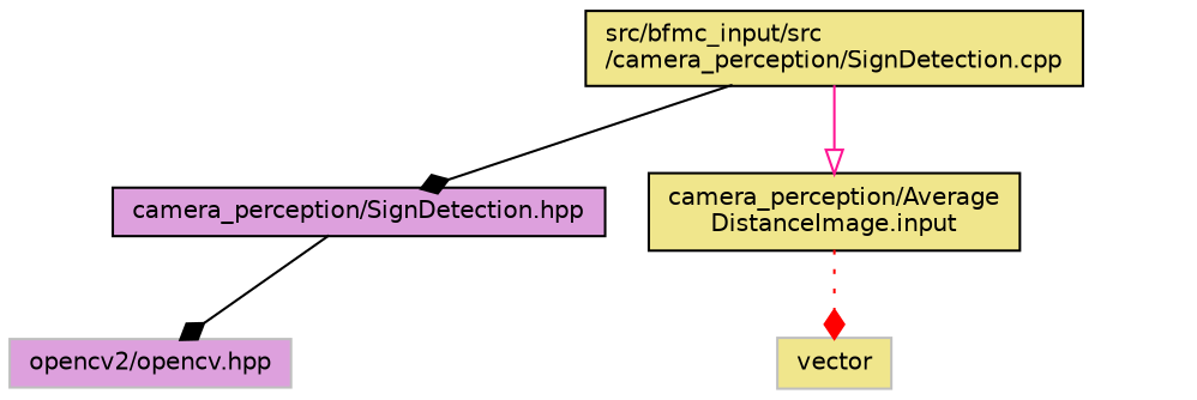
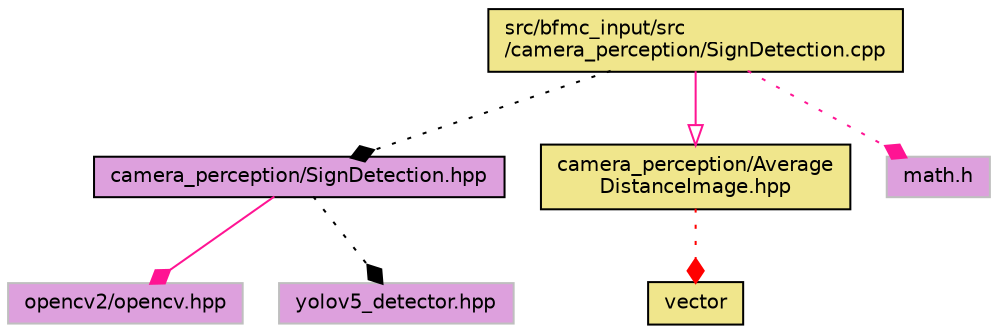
  digraph {
    node [color=grey75 fillcolor=plum fontname=Helvetica fontsize=10 shape=record style=filled]
    edge [arrowhead=diamond color=deeppink fontname=Helvetica fontsize=10 labelfontname=Helvetica labelfontsize=10 style=solid]
    n1 [color=black fillcolor=khaki fontcolor=black height=0.2 label="src/bfmc_input/src\l/camera_perception/SignDetection.cpp" width=0.4]
    n2 [color=black height=0.2 label="camera_perception/SignDetection.hpp" width=0.4]
-   n3 [color=black fillcolor=khaki height=0.2 label="camera_perception/Average\lDistanceImage.input" width=0.4]
+   n3 [color=black fillcolor=khaki height=0.2 label="camera_perception/Average\lDistanceImage.hpp" width=0.4]
+   n4 [height=0.2 label="math.h" width=0.4]
    n5 [height=0.2 label="opencv2/opencv.hpp" width=0.4]
-   n7 [fillcolor=khaki height=0.2 label=vector width=0.4]
-   n1 -> n2 [color=black]
+   n6 [height=0.2 label="yolov5_detector.hpp" width=0.4]
+   n7 [color=black fillcolor=khaki height=0.2 label=vector width=0.4]
+   n1 -> n2 [color=black style=dotted]
    n1 -> n3 [arrowhead=onormal]
-   n2 -> n5 [color=black]
+   n1 -> n4 [style=dotted]
+   n2 -> n5
+   n2 -> n6 [color=black style=dotted]
    n3 -> n7 [color=red style=dotted]
  }
